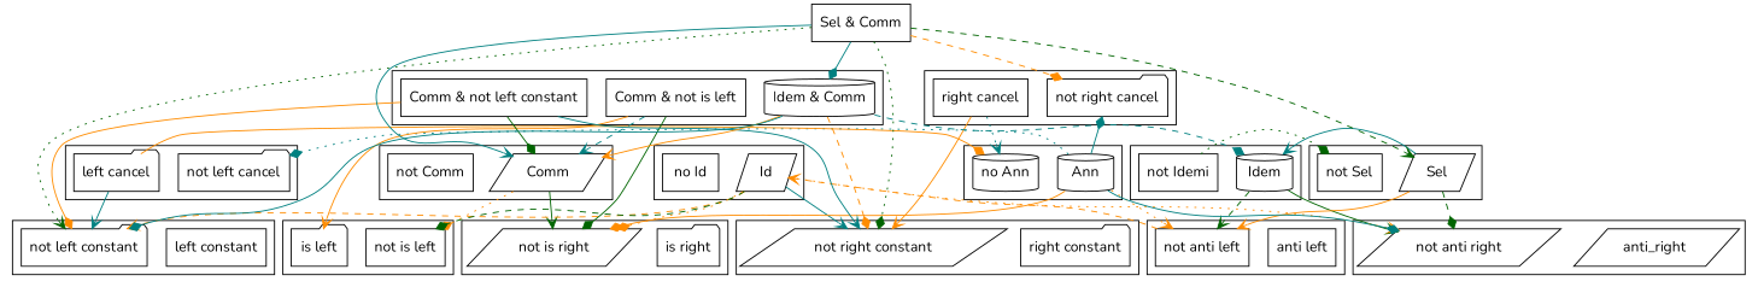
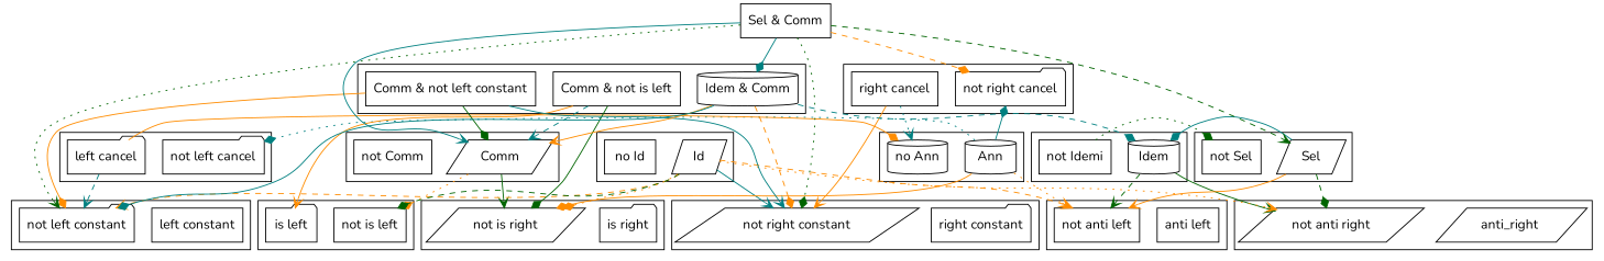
  digraph {
    fontname=Nunito
    fontsize=24
    labelloc=top
    node [fontname=Nunito shape=box]
    edge [arrowhead=vee color=darkorange fontname=Nunito style=solid]
    n1 [label=Comm shape=parallelogram]
    n2 [label="not Comm"]
    n3 [label=Idem shape=cylinder]
    n4 [label="not Idemi"]
    n5 [label=Sel shape=parallelogram]
    n6 [label="not Sel"]
    n7 [label=Id shape=parallelogram]
    n8 [label="no Id"]
    n9 [label=Ann shape=cylinder]
    n10 [label="no Ann" shape=cylinder]
    n11 [label="left constant"]
    n12 [label="not left constant" shape=folder]
    n13 [label="right constant" shape=folder]
    n14 [label="not right constant" shape=parallelogram]
    n15 [label="is left" shape=folder]
    n16 [label="not is left"]
    n17 [label="is right" shape=folder]
    n18 [label="not is right" shape=parallelogram]
    n19 [label="left cancel" shape=folder]
    n20 [label="not left cancel" shape=folder]
    n21 [label="right cancel"]
    n22 [label="not right cancel" shape=folder]
    n23 [label="anti left"]
    n24 [label="not anti left"]
    n25 [label="anti_right " shape=parallelogram]
    n26 [label="not anti right" shape=parallelogram]
    n27 [label="Comm & not is left"]
    n28 [label="Comm & not left constant"]
    n29 [label="Idem & Comm" shape=cylinder]
    n30 [label="Sel & Comm"]
    subgraph cluster_1 {
      n1
      n2
    }
    subgraph cluster_2 {
      n3
      n4
    }
    subgraph cluster_3 {
      n5
      n6
    }
    subgraph cluster_4 {
      n7
      n8
    }
    subgraph cluster_5 {
      n9
      n10
    }
    subgraph cluster_6 {
      n11
      n12
    }
    subgraph cluster_7 {
      n13
      n14
    }
    subgraph cluster_8 {
      n15
      n16
    }
    subgraph cluster_9 {
      n17
      n18
    }
    subgraph cluster_10 {
      n19
      n20
    }
    subgraph cluster_11 {
      n21
      n22
    }
    subgraph cluster_12 {
      n23
      n24
    }
    subgraph cluster_13 {
      n25
      n26
    }
    subgraph cluster_14 {
      n27
      n28
      n29
    }
    n1 -> n16 [arrowhead=diamond style=dotted]
    n1 -> n18 [color=darkgreen]
    n3 -> n24 [color=darkgreen style=dashed]
    n3 -> n26 [color=darkgreen]
    n4 -> n6 [arrowhead=diamond color=darkgreen style=dotted]
-   n5 -> n3 [color=teal]
+   n5 -> n3 [arrowhead=diamond color=teal]
    n5 -> n24
    n5 -> n26 [arrowhead=diamond color=darkgreen style=dashed]
    n7 -> n12 [style=dashed]
    n7 -> n14 [color=teal]
    n7 -> n16 [arrowhead=diamond color=darkgreen style=dashed]
    n7 -> n18 [arrowhead=diamond style=dotted]
-   n24 -> n7 [style=dashed]
+   n7 -> n24 [style=dashed]
    n7 -> n26 [style=dotted]
    n9 -> n18 [arrowhead=diamond]
    n9 -> n20 [arrowhead=diamond color=teal style=dotted]
    n9 -> n22 [arrowhead=diamond color=teal]
    n9 -> n24 [style=dotted]
-   n9 -> n26 [arrowhead=diamond color=teal]
    n19 -> n10 [arrowhead=diamond]
-   n19 -> n12 [color=teal]
+   n19 -> n12 [color=teal style=dashed]
    n21 -> n10 [color=teal style=dotted]
    n21 -> n14
    n27 -> n1 [color=teal style=dashed]
    n27 -> n15
    n27 -> n18 [arrowhead=diamond color=darkgreen]
    n28 -> n1 [arrowhead=diamond color=darkgreen]
    n28 -> n12 [arrowhead=diamond]
    n28 -> n14 [color=teal]
    n29 -> n1
    n29 -> n3 [arrowhead=diamond color=teal style=dashed]
    n29 -> n12 [arrowhead=diamond color=teal]
    n29 -> n14 [arrowhead=diamond style=dashed]
    n30 -> n1 [color=teal]
    n30 -> n5 [color=darkgreen style=dashed]
    n30 -> n12 [color=darkgreen style=dotted]
    n30 -> n14 [arrowhead=diamond color=darkgreen style=dotted]
    n30 -> n22 [arrowhead=diamond style=dashed]
    n30 -> n29 [arrowhead=diamond color=teal]
  }
